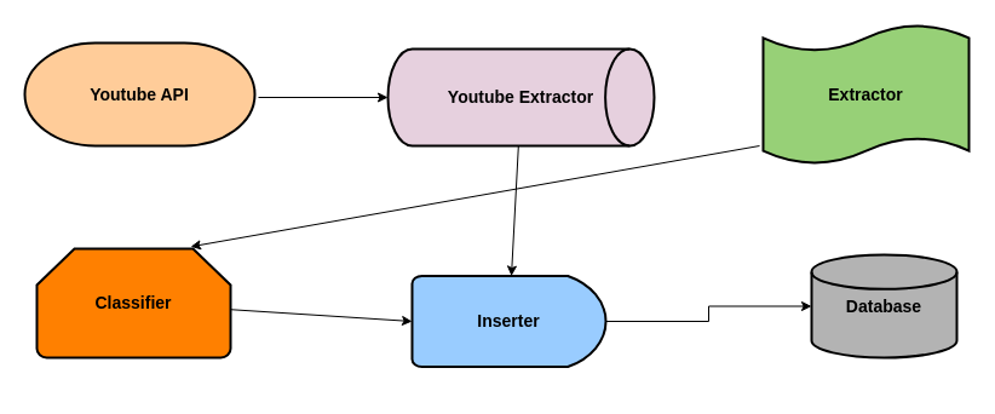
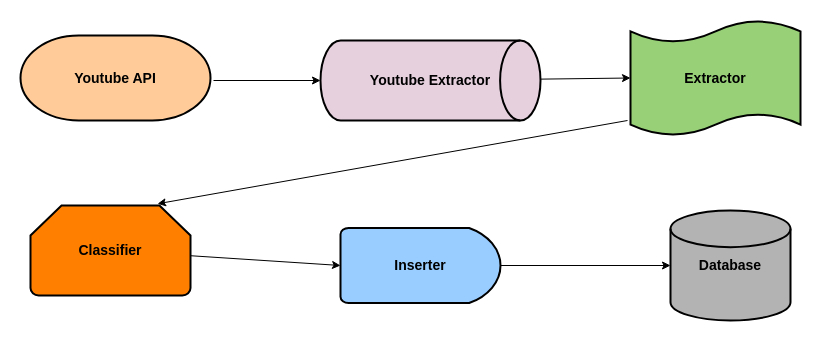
  <mxCell id="0" />
  <mxCell id="1" parent="0" />
- <mxCell id="2" value="&lt;font style=&quot;font-size: 14px&quot;&gt;&lt;b&gt;Database&lt;/b&gt;&lt;/font&gt;" style="strokeWidth=2;html=1;shape=mxgraph.flowchart.database;whiteSpace=wrap;fillColor=#B3B3B3;" vertex="1" parent="1"><mxGeometry x="670" y="210" width="120" height="85" as="geometry" /></mxCell>
+ <mxCell id="2" value="&lt;font style=&quot;font-size: 14px&quot;&gt;&lt;b&gt;Database&lt;/b&gt;&lt;/font&gt;" style="strokeWidth=2;html=1;shape=mxgraph.flowchart.database;whiteSpace=wrap;fillColor=#B3B3B3;" vertex="1" parent="1"><mxGeometry x="670" y="210" width="120" height="110" as="geometry" /></mxCell>
  <mxCell id="3" value="&lt;b&gt;&lt;font style=&quot;font-size: 14px&quot;&gt;Youtube API&lt;/font&gt;&lt;/b&gt;" style="strokeWidth=2;html=1;shape=mxgraph.flowchart.terminator;whiteSpace=wrap;fillColor=#FFCC99;" vertex="1" parent="1"><mxGeometry x="20" y="35" width="190" height="85" as="geometry" /></mxCell>
  <mxCell id="4" value="&lt;b&gt;&lt;font style=&quot;font-size: 14px&quot;&gt;Youtube Extractor&lt;/font&gt;&lt;/b&gt;" style="strokeWidth=2;html=1;shape=mxgraph.flowchart.direct_data;whiteSpace=wrap;fillColor=#E6D0DE;" vertex="1" parent="1"><mxGeometry x="320" y="40" width="220" height="80" as="geometry" /></mxCell>
  <mxCell id="5" value="" style="endArrow=classic;html=1;entryX=0;entryY=0.5;entryDx=0;entryDy=0;entryPerimeter=0;" edge="1" parent="1" target="4"><mxGeometry width="50" height="50" relative="1" as="geometry"><mxPoint x="213" y="80" as="sourcePoint" /><mxPoint x="70" y="280" as="targetPoint" /></mxGeometry></mxCell>
  <mxCell id="6" value="&lt;b&gt;&lt;font style=&quot;font-size: 14px&quot;&gt;Extractor&lt;/font&gt;&lt;/b&gt;" style="shape=tape;whiteSpace=wrap;html=1;strokeWidth=2;size=0.19;fillColor=#97D077;" vertex="1" parent="1"><mxGeometry x="630" y="20" width="170" height="115" as="geometry" /></mxCell>
- <mxCell id="7" value="" style="endArrow=classic;html=1;" edge="1" parent="1" source="4" target="11"><mxGeometry width="50" height="50" relative="1" as="geometry"><mxPoint x="20" y="360" as="sourcePoint" /><mxPoint x="478" y="180" as="targetPoint" /></mxGeometry></mxCell>
+ <mxCell id="7" value="" style="endArrow=classic;html=1;entryX=0;entryY=0.5;entryDx=0;entryDy=0;entryPerimeter=0;" edge="1" parent="1" source="4" target="6"><mxGeometry width="50" height="50" relative="1" as="geometry"><mxPoint x="20" y="360" as="sourcePoint" /><mxPoint x="478" y="180" as="targetPoint" /></mxGeometry></mxCell>
  <mxCell id="8" value="&lt;font style=&quot;font-size: 14px&quot;&gt;&lt;b&gt;Classifier&lt;/b&gt;&lt;/font&gt;" style="strokeWidth=2;html=1;shape=mxgraph.flowchart.loop_limit;whiteSpace=wrap;fillColor=#FF8000;" vertex="1" parent="1"><mxGeometry x="30" y="205" width="160" height="90" as="geometry" /></mxCell>
  <mxCell id="9" value="" style="endArrow=classic;html=1;entryX=0.794;entryY=-0.019;entryDx=0;entryDy=0;entryPerimeter=0;" edge="1" parent="1" target="8"><mxGeometry width="50" height="50" relative="1" as="geometry"><mxPoint x="627" y="120" as="sourcePoint" /><mxPoint x="70" y="330" as="targetPoint" /></mxGeometry></mxCell>
  <mxCell id="10" style="edgeStyle=orthogonalEdgeStyle;rounded=0;orthogonalLoop=1;jettySize=auto;html=1;exitX=1;exitY=0.5;exitDx=0;exitDy=0;exitPerimeter=0;" edge="1" parent="1" source="11" target="2"><mxGeometry relative="1" as="geometry" /></mxCell>
  <mxCell id="11" value="&lt;b&gt;&lt;font style=&quot;font-size: 14px&quot;&gt;Inserter&lt;/font&gt;&lt;/b&gt;" style="strokeWidth=2;html=1;shape=mxgraph.flowchart.delay;whiteSpace=wrap;fillColor=#99CCFF;" vertex="1" parent="1"><mxGeometry x="340" y="227.5" width="160" height="75" as="geometry" /></mxCell>
  <mxCell id="12" value="" style="endArrow=classic;html=1;entryX=0;entryY=0.5;entryDx=0;entryDy=0;entryPerimeter=0;" edge="1" parent="1" source="8" target="11"><mxGeometry width="50" height="50" relative="1" as="geometry"><mxPoint x="20" y="380" as="sourcePoint" /><mxPoint x="70" y="330" as="targetPoint" /></mxGeometry></mxCell>
